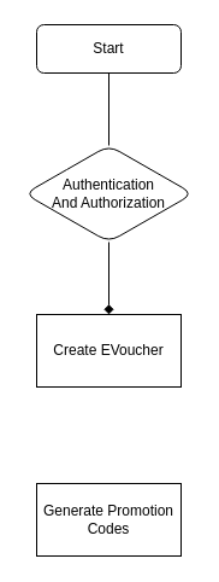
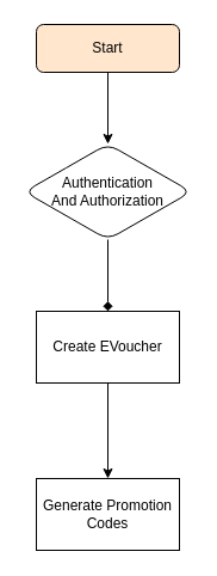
  <mxCell id="0" />
  <mxCell id="1" parent="0" />
- <mxCell id="2" value="" style="edgeStyle=orthogonalEdgeStyle;rounded=0;orthogonalLoop=1;jettySize=auto;html=1;endArrow=none;" edge="1" parent="1" source="3" target="5"><mxGeometry relative="1" as="geometry" /></mxCell>
- <mxCell id="3" value="Start" style="rounded=1;whiteSpace=wrap;html=1;" vertex="1" parent="1"><mxGeometry x="30" y="20" width="120" height="40" as="geometry" /></mxCell>
+ <mxCell id="2" value="" style="edgeStyle=orthogonalEdgeStyle;rounded=0;orthogonalLoop=1;jettySize=auto;html=1;" edge="1" parent="1" source="3" target="5"><mxGeometry relative="1" as="geometry" /></mxCell>
+ <mxCell id="3" value="Start" style="rounded=1;whiteSpace=wrap;html=1;fillColor=#ffe6cc;" vertex="1" parent="1"><mxGeometry x="30" y="20" width="120" height="40" as="geometry" /></mxCell>
  <mxCell id="4" value="" style="edgeStyle=orthogonalEdgeStyle;rounded=0;orthogonalLoop=1;jettySize=auto;html=1;endArrow=diamond;" edge="1" parent="1" source="5" target="7"><mxGeometry relative="1" as="geometry" /></mxCell>
  <mxCell id="5" value="Authentication&lt;div&gt;And Authorization&lt;/div&gt;" style="rhombus;whiteSpace=wrap;html=1;rounded=1;" vertex="1" parent="1"><mxGeometry x="20" y="120" width="140" height="80" as="geometry" /></mxCell>
+ <mxCell id="6" value="" style="edgeStyle=orthogonalEdgeStyle;rounded=0;orthogonalLoop=1;jettySize=auto;html=1;" edge="1" parent="1" source="7" target="8"><mxGeometry relative="1" as="geometry" /></mxCell>
  <mxCell id="7" value="Create EVoucher" style="rounded=0;whiteSpace=wrap;html=1;" vertex="1" parent="1"><mxGeometry x="30" y="260" width="120" height="60" as="geometry" /></mxCell>
  <mxCell id="8" value="Generate Promotion Codes" style="whiteSpace=wrap;html=1;rounded=0;" vertex="1" parent="1"><mxGeometry x="30" y="400" width="120" height="60" as="geometry" /></mxCell>
